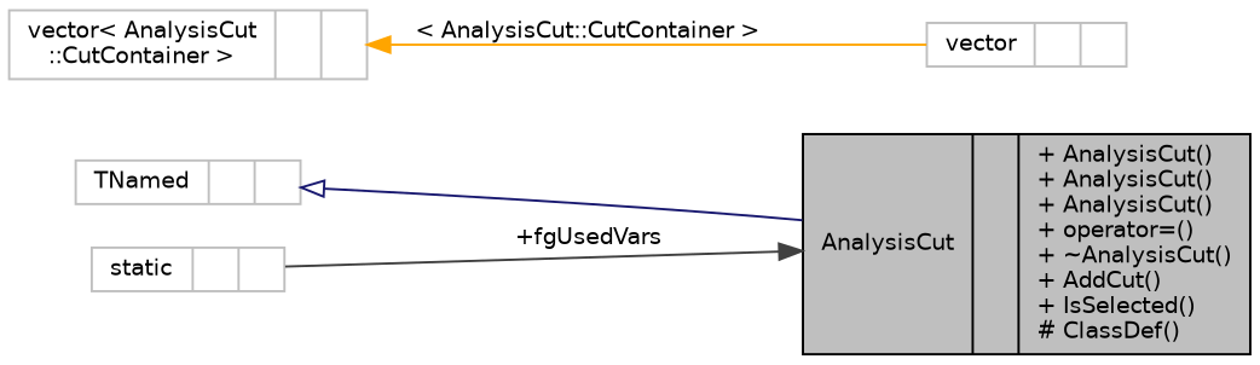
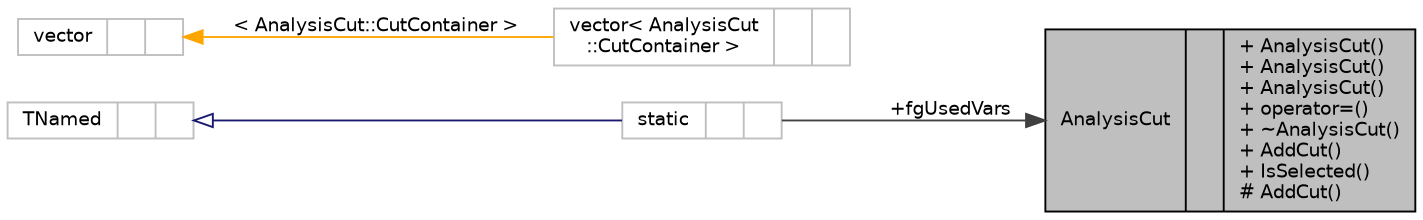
  digraph {
    rankdir=LR
    node [color=grey75 fontname=Helvetica fontsize=10 shape=record]
    edge [dir=back fontname=Helvetica fontsize=10 labelfontname=Helvetica labelfontsize=10 style=solid]
-   n1 [color=black fillcolor=grey75 fontcolor=black height=0.2 label="{AnalysisCut\n||+ AnalysisCut()\l+ AnalysisCut()\l+ AnalysisCut()\l+ operator=()\l+ ~AnalysisCut()\l+ AddCut()\l+ IsSelected()\l# ClassDef()\l}" style=filled width=0.4]
+   n1 [color=black fillcolor=grey75 fontcolor=black height=0.2 label="{AnalysisCut\n||+ AnalysisCut()\l+ AnalysisCut()\l+ AnalysisCut()\l+ operator=()\l+ ~AnalysisCut()\l+ AddCut()\l+ IsSelected()\l# AddCut()\l}" style=filled width=0.4]
    n2 [height=0.2 label="{TNamed\n||}" width=0.4]
    n3 [height=0.2 label="{vector\< AnalysisCut\l::CutContainer \>\n||}" width=0.4]
    n4 [height=0.2 label="{vector\n||}" width=0.4]
    n5 [height=0.2 label="{static\n||}" width=0.4]
-   n2 -> n1 [arrowtail=onormal color=midnightblue]
-   n3 -> n4 [color=orange label=" \< AnalysisCut::CutContainer \>"]
+   n2 -> n5 [arrowtail=onormal color=midnightblue]
+   n4 -> n3 [color=orange label=" \< AnalysisCut::CutContainer \>"]
    n5 -> n1 [arrowhead=normal color=grey25 label=" +fgUsedVars" dir=""]
  }
